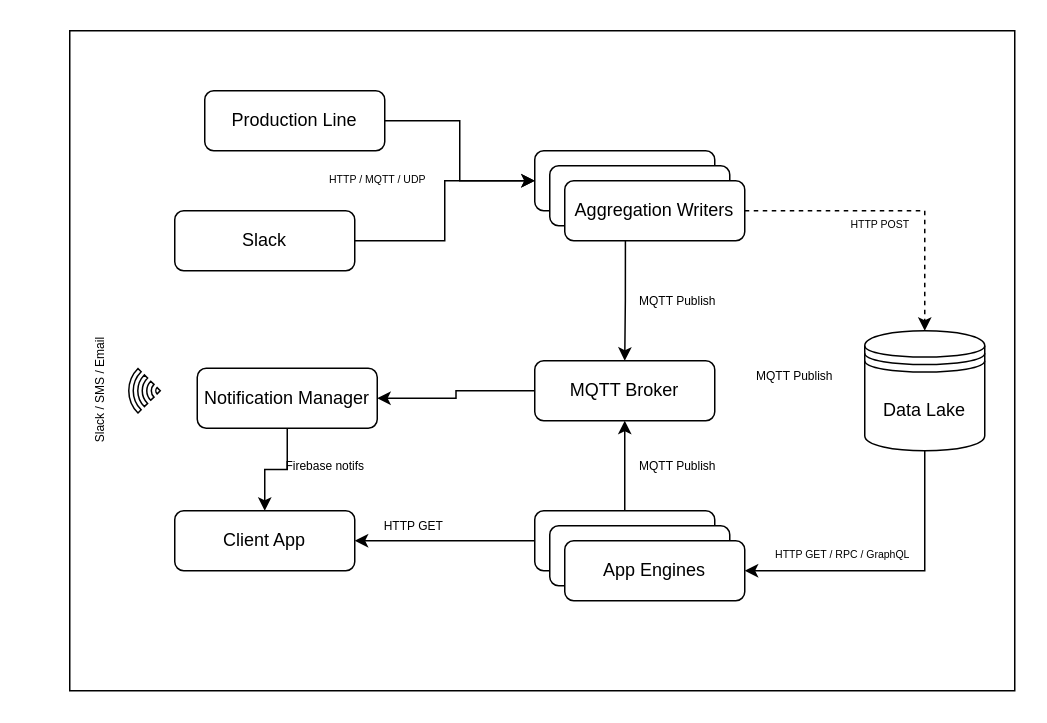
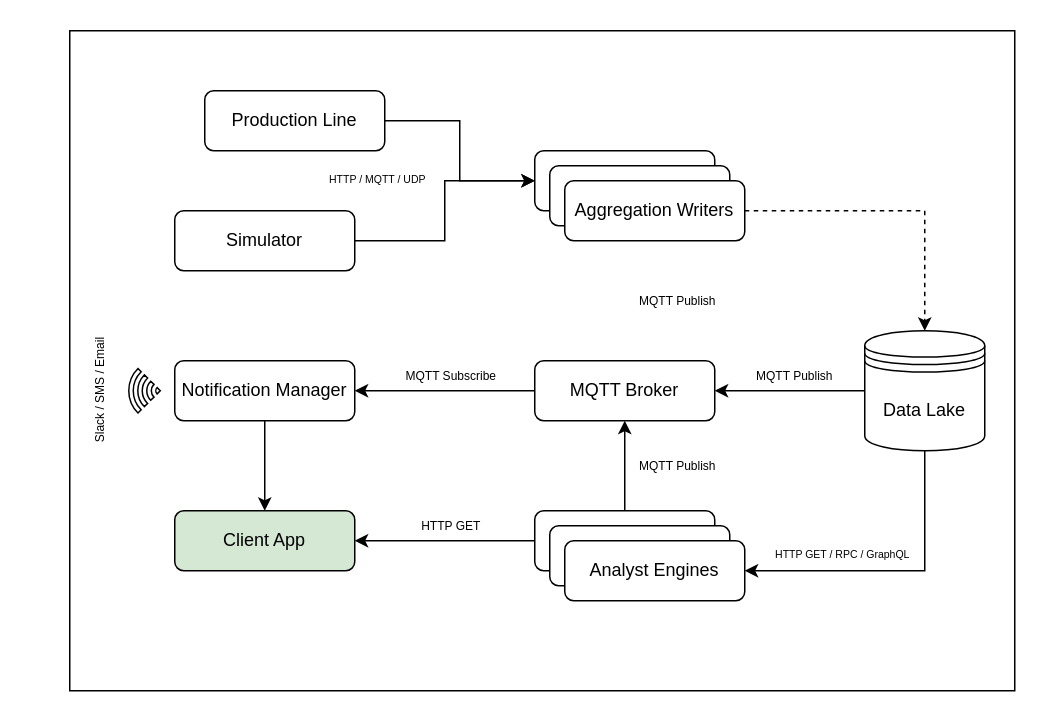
  <mxCell id="0" />
  <mxCell id="1" parent="0" />
  <mxCell id="2" value="" style="rounded=0;whiteSpace=wrap;html=1;strokeWidth=1;fontSize=8;" vertex="1" parent="1"><mxGeometry x="46" y="20" width="630" height="440" as="geometry" /></mxCell>
  <mxCell id="3" style="edgeStyle=orthogonalEdgeStyle;rounded=0;orthogonalLoop=1;jettySize=auto;html=1;exitX=1;exitY=0.5;exitDx=0;exitDy=0;entryX=0;entryY=0.5;entryDx=0;entryDy=0;" edge="1" parent="1" source="4" target="8"><mxGeometry relative="1" as="geometry" /></mxCell>
  <mxCell id="4" value="Production Line" style="rounded=1;whiteSpace=wrap;html=1;" vertex="1" parent="1"><mxGeometry x="136" y="60" width="120" height="40" as="geometry" /></mxCell>
  <mxCell id="5" style="edgeStyle=orthogonalEdgeStyle;rounded=0;orthogonalLoop=1;jettySize=auto;html=1;exitX=1;exitY=0.5;exitDx=0;exitDy=0;entryX=0;entryY=0.5;entryDx=0;entryDy=0;" edge="1" parent="1" source="6" target="8"><mxGeometry relative="1" as="geometry" /></mxCell>
- <mxCell id="6" value="Slack" style="rounded=1;whiteSpace=wrap;html=1;" vertex="1" parent="1"><mxGeometry x="116" y="140" width="120" height="40" as="geometry" /></mxCell>
+ <mxCell id="6" value="Simulator" style="rounded=1;whiteSpace=wrap;html=1;" vertex="1" parent="1"><mxGeometry x="116" y="140" width="120" height="40" as="geometry" /></mxCell>
  <mxCell id="7" value="" style="group" vertex="1" connectable="0" parent="1"><mxGeometry x="356" y="100" width="140" height="60" as="geometry" /></mxCell>
  <mxCell id="8" value="Aggregator" style="rounded=1;whiteSpace=wrap;html=1;" vertex="1" parent="7"><mxGeometry width="120" height="40" as="geometry" /></mxCell>
  <mxCell id="9" value="Aggregator" style="rounded=1;whiteSpace=wrap;html=1;" vertex="1" parent="7"><mxGeometry x="10" y="10" width="120" height="40" as="geometry" /></mxCell>
  <mxCell id="10" value="Aggregation Writers" style="rounded=1;whiteSpace=wrap;html=1;" vertex="1" parent="7"><mxGeometry x="20" y="20" width="120" height="40" as="geometry" /></mxCell>
  <mxCell id="11" style="edgeStyle=orthogonalEdgeStyle;rounded=0;orthogonalLoop=1;jettySize=auto;html=1;exitX=1;exitY=0.5;exitDx=0;exitDy=0;entryX=0.5;entryY=0;entryDx=0;entryDy=0;dashed=1;" edge="1" parent="1" source="10" target="14"><mxGeometry relative="1" as="geometry"><mxPoint x="616" y="180" as="targetPoint" /></mxGeometry></mxCell>
  <mxCell id="12" style="edgeStyle=orthogonalEdgeStyle;rounded=0;orthogonalLoop=1;jettySize=auto;html=1;" edge="1" parent="1" source="14"><mxGeometry relative="1" as="geometry"><mxPoint x="496" y="380" as="targetPoint" /><Array as="points"><mxPoint x="616" y="380" /></Array></mxGeometry></mxCell>
+ <mxCell id="13" style="edgeStyle=orthogonalEdgeStyle;rounded=0;orthogonalLoop=1;jettySize=auto;html=1;exitX=0;exitY=0.5;exitDx=0;exitDy=0;entryX=1;entryY=0.5;entryDx=0;entryDy=0;" edge="1" parent="1" source="14" target="22"><mxGeometry relative="1" as="geometry" /></mxCell>
  <mxCell id="14" value="Data Lake" style="shape=datastore;whiteSpace=wrap;html=1;" vertex="1" parent="1"><mxGeometry x="576" y="220" width="80" height="80" as="geometry" /></mxCell>
  <mxCell id="15" value="" style="group" vertex="1" connectable="0" parent="1"><mxGeometry x="356" y="340" width="140" height="60" as="geometry" /></mxCell>
  <mxCell id="16" value="Aggregator" style="rounded=1;whiteSpace=wrap;html=1;" vertex="1" parent="15"><mxGeometry width="120" height="40" as="geometry" /></mxCell>
  <mxCell id="17" value="Aggregator" style="rounded=1;whiteSpace=wrap;html=1;" vertex="1" parent="15"><mxGeometry x="10" y="10" width="120" height="40" as="geometry" /></mxCell>
- <mxCell id="18" value="App Engines" style="rounded=1;whiteSpace=wrap;html=1;" vertex="1" parent="15"><mxGeometry x="20" y="20" width="120" height="40" as="geometry" /></mxCell>
- <mxCell id="19" value="Client App" style="rounded=1;whiteSpace=wrap;html=1;" vertex="1" parent="1"><mxGeometry x="116" y="340" width="120" height="40" as="geometry" /></mxCell>
+ <mxCell id="18" value="Analyst Engines" style="rounded=1;whiteSpace=wrap;html=1;" vertex="1" parent="15"><mxGeometry x="20" y="20" width="120" height="40" as="geometry" /></mxCell>
+ <mxCell id="19" value="Client App" style="rounded=1;whiteSpace=wrap;html=1;fillColor=#d5e8d4;" vertex="1" parent="1"><mxGeometry x="116" y="340" width="120" height="40" as="geometry" /></mxCell>
  <mxCell id="20" style="edgeStyle=orthogonalEdgeStyle;rounded=0;orthogonalLoop=1;jettySize=auto;html=1;exitX=0;exitY=0.5;exitDx=0;exitDy=0;entryX=1;entryY=0.5;entryDx=0;entryDy=0;" edge="1" parent="1" source="16" target="19"><mxGeometry relative="1" as="geometry"><mxPoint x="256" y="380" as="targetPoint" /></mxGeometry></mxCell>
  <mxCell id="21" style="edgeStyle=orthogonalEdgeStyle;rounded=0;orthogonalLoop=1;jettySize=auto;html=1;exitX=0;exitY=0.5;exitDx=0;exitDy=0;entryX=1;entryY=0.5;entryDx=0;entryDy=0;" edge="1" parent="1" source="22" target="24"><mxGeometry relative="1" as="geometry" /></mxCell>
  <mxCell id="22" value="MQTT Broker" style="rounded=1;whiteSpace=wrap;html=1;" vertex="1" parent="1"><mxGeometry x="356" y="240" width="120" height="40" as="geometry" /></mxCell>
  <mxCell id="23" style="edgeStyle=orthogonalEdgeStyle;rounded=0;orthogonalLoop=1;jettySize=auto;html=1;exitX=0.5;exitY=1;exitDx=0;exitDy=0;entryX=0.5;entryY=0;entryDx=0;entryDy=0;" edge="1" parent="1" source="24" target="19"><mxGeometry relative="1" as="geometry" /></mxCell>
- <mxCell id="24" value="Notification Manager" style="rounded=1;whiteSpace=wrap;html=1;" vertex="1" parent="1"><mxGeometry x="131" y="245" width="120" height="40" as="geometry" /></mxCell>
- <mxCell id="25" style="edgeStyle=orthogonalEdgeStyle;rounded=0;orthogonalLoop=1;jettySize=auto;html=1;exitX=0.337;exitY=0.997;exitDx=0;exitDy=0;exitPerimeter=0;" edge="1" parent="1" source="10" target="22"><mxGeometry relative="1" as="geometry" /></mxCell>
+ <mxCell id="24" value="Notification Manager" style="rounded=1;whiteSpace=wrap;html=1;" vertex="1" parent="1"><mxGeometry x="116" y="240" width="120" height="40" as="geometry" /></mxCell>
  <mxCell id="26" style="edgeStyle=orthogonalEdgeStyle;rounded=0;orthogonalLoop=1;jettySize=auto;html=1;exitX=0.5;exitY=0;exitDx=0;exitDy=0;entryX=0.5;entryY=1;entryDx=0;entryDy=0;" edge="1" parent="1" source="16" target="22"><mxGeometry relative="1" as="geometry" /></mxCell>
  <mxCell id="27" value="" style="html=1;verticalLabelPosition=bottom;align=center;labelBackgroundColor=#ffffff;verticalAlign=top;strokeWidth=1;shadow=0;dashed=0;shape=mxgraph.ios7.icons.wifi;pointerEvents=1;rotation=-90;" vertex="1" parent="1"><mxGeometry x="81" y="249.5" width="29.7" height="21" as="geometry" /></mxCell>
  <mxCell id="28" value="HTTP / MQTT / UDP" style="text;html=1;align=center;verticalAlign=middle;resizable=0;points=[];autosize=1;strokeColor=none;fillColor=none;fontSize=7;rotation=0;" vertex="1" parent="1"><mxGeometry x="206" y="110" width="90" height="20" as="geometry" /></mxCell>
- <mxCell id="29" value="HTTP POST" style="text;html=1;align=center;verticalAlign=middle;resizable=0;points=[];autosize=1;strokeColor=none;fillColor=none;fontSize=7;" vertex="1" parent="1"><mxGeometry x="556" y="140" width="60" height="20" as="geometry" /></mxCell>
  <mxCell id="30" value="HTTP GET / RPC / GraphQL" style="text;html=1;align=center;verticalAlign=middle;resizable=0;points=[];autosize=1;strokeColor=none;fillColor=none;fontSize=7;" vertex="1" parent="1"><mxGeometry x="506" y="360" width="110" height="20" as="geometry" /></mxCell>
+ <mxCell id="31" value="MQTT Subscribe" style="text;html=1;align=center;verticalAlign=middle;resizable=0;points=[];autosize=1;strokeColor=none;fillColor=none;fontSize=8;" vertex="1" parent="1"><mxGeometry x="260" y="240" width="80" height="20" as="geometry" /></mxCell>
  <mxCell id="32" value="MQTT Publish" style="text;html=1;align=center;verticalAlign=middle;resizable=0;points=[];autosize=1;strokeColor=none;fillColor=none;fontSize=8;" vertex="1" parent="1"><mxGeometry x="494" y="240" width="70" height="20" as="geometry" /></mxCell>
  <mxCell id="33" value="MQTT Publish" style="text;html=1;align=center;verticalAlign=middle;resizable=0;points=[];autosize=1;strokeColor=none;fillColor=none;fontSize=8;rotation=0;" vertex="1" parent="1"><mxGeometry x="416" y="190" width="70" height="20" as="geometry" /></mxCell>
  <mxCell id="34" value="MQTT Publish" style="text;html=1;align=center;verticalAlign=middle;resizable=0;points=[];autosize=1;strokeColor=none;fillColor=none;fontSize=8;rotation=0;" vertex="1" parent="1"><mxGeometry x="416" y="300" width="70" height="20" as="geometry" /></mxCell>
- <mxCell id="35" value="HTTP GET" style="text;html=1;align=center;verticalAlign=middle;resizable=0;points=[];autosize=1;strokeColor=none;fillColor=none;fontSize=8;" vertex="1" parent="1"><mxGeometry x="245" y="340" width="60" height="20" as="geometry" /></mxCell>
- <mxCell id="36" value="Firebase notifs" style="text;html=1;align=center;verticalAlign=middle;resizable=0;points=[];autosize=1;strokeColor=none;fillColor=none;fontSize=8;" vertex="1" parent="1"><mxGeometry x="176" y="300" width="80" height="20" as="geometry" /></mxCell>
+ <mxCell id="35" value="HTTP GET" style="text;html=1;align=center;verticalAlign=middle;resizable=0;points=[];autosize=1;strokeColor=none;fillColor=none;fontSize=8;" vertex="1" parent="1"><mxGeometry x="270" y="340" width="60" height="20" as="geometry" /></mxCell>
  <mxCell id="37" value="Slack / SMS / Email" style="text;html=1;align=center;verticalAlign=middle;resizable=0;points=[];autosize=1;strokeColor=none;fillColor=none;fontSize=8;rotation=-90;" vertex="1" parent="1"><mxGeometry x="20.7" y="250.5" width="90" height="20" as="geometry" /></mxCell>
